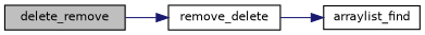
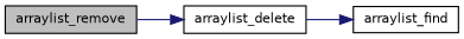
  digraph {
    rankdir=LR
    node [color=black fillcolor=white fontname=Helvetica fontsize=10 shape=record style=filled]
    edge [color=midnightblue fontname=Helvetica fontsize=10 labelfontname=Helvetica labelfontsize=10 style=solid]
-   n1 [fillcolor=grey75 fontcolor=black height=0.2 label=delete_remove width=0.4]
-   n2 [height=0.2 label=remove_delete width=0.4]
+   n1 [fillcolor=grey75 fontcolor=black height=0.2 label=arraylist_remove width=0.4]
+   n2 [height=0.2 label=arraylist_delete width=0.4]
    n3 [height=0.2 label=arraylist_find width=0.4]
    n1 -> n2
    n2 -> n3
  }
